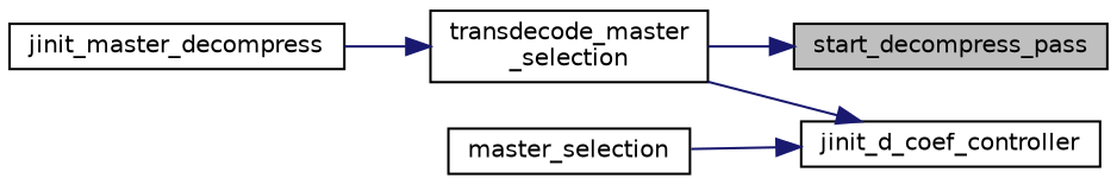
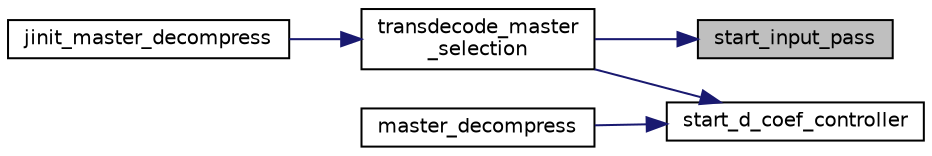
  digraph {
    rankdir=RL
    node [color=black fontname=Helvetica fontsize=10 shape=record]
    edge [color=midnightblue dir=back fontname=Helvetica fontsize=10 labelfontname=Helvetica labelfontsize=10 style=solid]
-   n1 [fillcolor=grey75 fontcolor=black height=0.2 label=start_decompress_pass style=filled width=0.4]
+   n1 [fillcolor=grey75 fontcolor=black height=0.2 label=start_input_pass style=filled width=0.4]
    n2 [height=0.2 label="transdecode_master\l_selection" width=0.4]
-   n3 [height=0.2 label=jinit_d_coef_controller width=0.4]
-   n4 [height=0.2 label=master_selection width=0.4]
+   n3 [height=0.2 label=start_d_coef_controller width=0.4]
+   n4 [height=0.2 label=master_decompress width=0.4]
    n5 [height=0.2 label=jinit_master_decompress width=0.4]
    n1 -> n2
    n2 -> n5
    n3 -> n2
    n3 -> n4
  }
